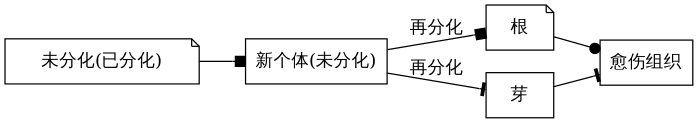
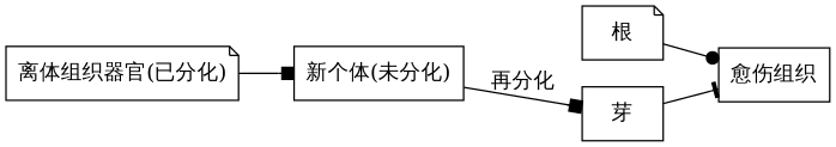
  digraph {
    rankdir=LR
    node [shape=box]
    edge [arrowhead=box]
-   n1 [label="未分化(已分化)" shape=note]
+   n1 [label="离体组织器官(已分化)" shape=note]
    n2 [label="新个体(未分化)"]
    "根" [shape=note]
    "芽"
    n5 [label="愈伤组织"]
    n1 -> n2
-   n2 -> "根" [label="再分化"]
-   n2 -> "芽" [arrowhead=tee label="再分化"]
+   n2 -> "芽" [label="再分化"]
    "根" -> n5 [arrowhead=dot]
    "芽" -> n5 [arrowhead=tee]
  }
